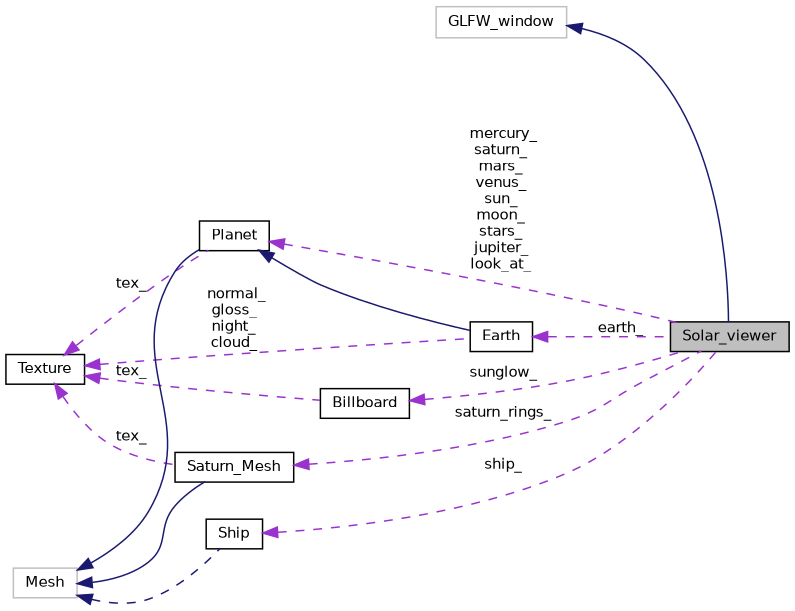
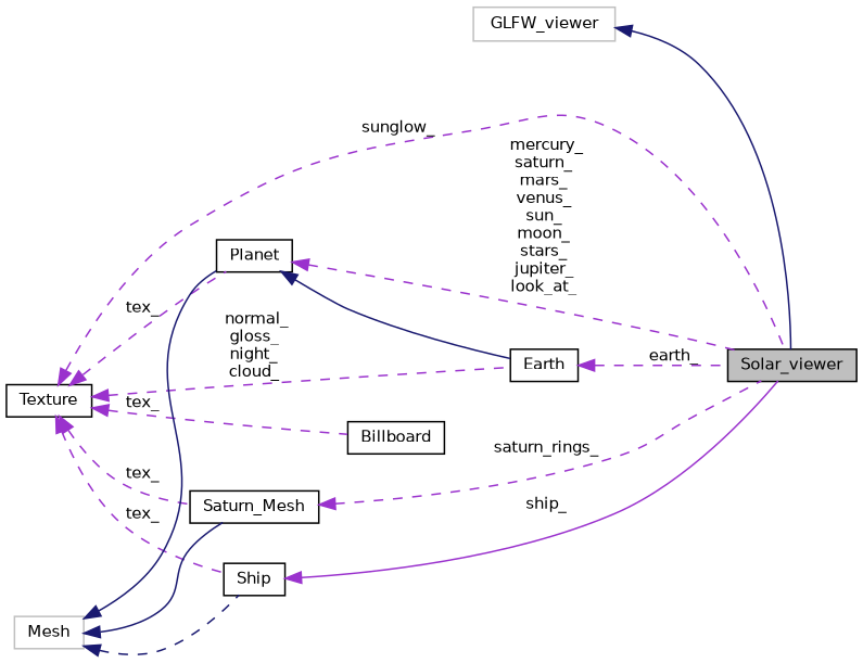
  digraph {
    fontname="DejaVu Sans"
    rankdir=LR
    node [color=black fillcolor=white fontname="DejaVu Sans" fontsize=10 shape=record style=filled]
    edge [color=darkorchid3 dir=back fontname="DejaVu Sans" fontsize=10 labelfontname=Helvetica labelfontsize=10 style=dashed]
    n1 [fillcolor=grey75 fontcolor=black height=0.2 label=Solar_viewer width=0.4]
-   n2 [color=grey75 height=0.2 label=GLFW_window width=0.4]
+   n2 [color=grey75 height=0.2 label=GLFW_viewer width=0.4]
    n3 [height=0.2 label=Planet width=0.4]
    n4 [height=0.2 label=Earth width=0.4]
    n5 [height=0.2 label=Texture width=0.4]
    n6 [height=0.2 label=Billboard width=0.4]
    n7 [height=0.2 label=Saturn_Mesh width=0.4]
    n8 [height=0.2 label=Ship width=0.4]
    n9 [color=grey75 height=0.2 label=Mesh width=0.4]
    n2 -> n1 [color=midnightblue style=solid]
    n3 -> n1 [label=" mercury_\nsaturn_\nmars_\nvenus_\nsun_\nmoon_\nstars_\njupiter_\nlook_at_"]
    n3 -> n4 [color=midnightblue style=solid]
    n4 -> n1 [label=" earth_"]
    n5 -> n3 [label=" tex_"]
    n5 -> n4 [label=" normal_\ngloss_\nnight_\ncloud_"]
    n5 -> n6 [label=" tex_"]
    n5 -> n7 [label=" tex_"]
-   n6 -> n1 [label=" sunglow_"]
+   n5 -> n8 [label=" tex_"]
+   n5 -> n1 [label=" sunglow_"]
    n7 -> n1 [label=" saturn_rings_"]
-   n8 -> n1 [label=" ship_"]
+   n8 -> n1 [label=" ship_" style=solid]
    n9 -> n3 [color=midnightblue style=solid]
    n9 -> n7 [color=midnightblue style=solid]
    n9 -> n8 [color=midnightblue]
  }
